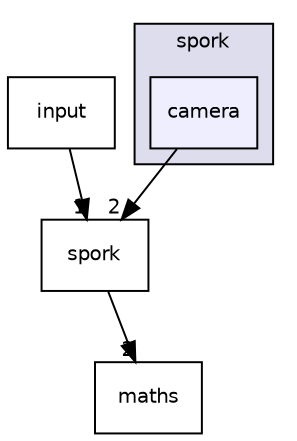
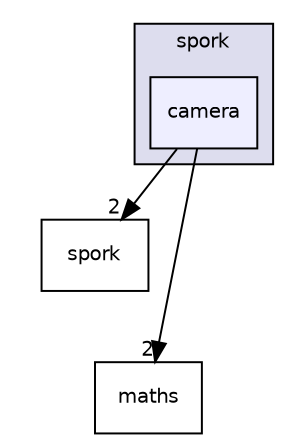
  digraph {
    compound=true
    node [fontname=Helvetica fontsize=10 shape=box]
    edge [headlabel=2 labeldistance=1.5 labelfontname=Helvetica labelfontsize=10]
    n1 [fillcolor="#eeeeff" label=camera pencolor=black style=filled]
    n2 [label=spork]
    n3 [label=maths]
-   n4 [label=input]
    subgraph cluster_1 {
      bgcolor="#ddddee"
      fontname=Helvetica
      fontsize=10
      label=spork
      pencolor=black
      n1
    }
    n1 -> n2
-   n2 -> n3
-   n4 -> n2 [headlabel=1]
+   n1 -> n3
  }
